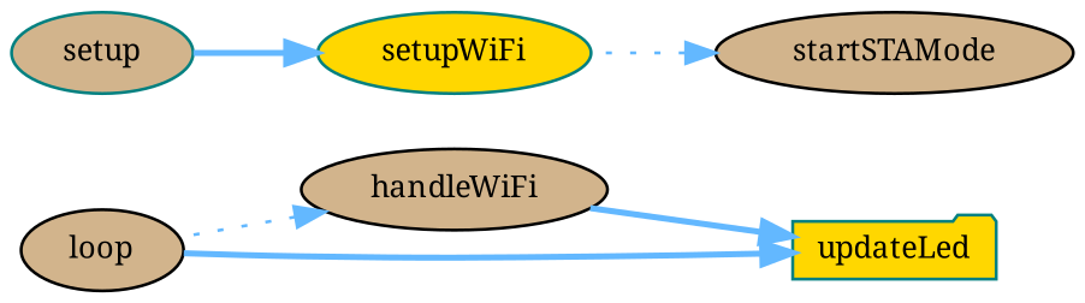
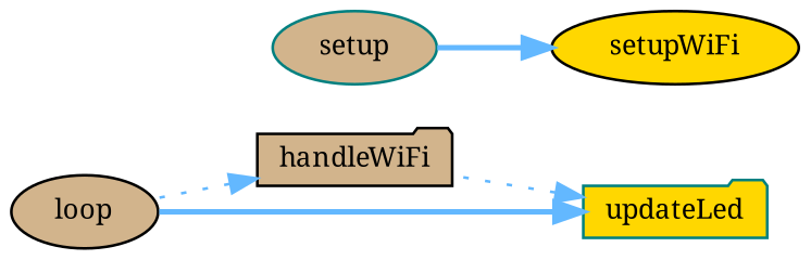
  digraph {
    fontname="Noto Serif"
    rankdir=RL
    node [color=teal fillcolor=tan fontname="Noto Serif" fontsize=10 shape=ellipse style=filled]
    edge [color=steelblue1 dir=back fontname="Noto Serif" fontsize=10 labelfontname=Helvetica labelfontsize=10 style=dotted]
    n1 [fillcolor=gold fontcolor=black height=0.2 label=updateLed shape=folder width=0.4]
-   n2 [color=black height=0.2 label=handleWiFi width=0.4]
+   n2 [color=black height=0.2 label=handleWiFi shape=folder width=0.4]
    n3 [color=black height=0.2 label=loop width=0.4]
-   n4 [color=black height=0.2 label=startSTAMode width=0.4]
-   n5 [fillcolor=gold height=0.2 label=setupWiFi width=0.4]
+   n5 [color=black fillcolor=gold height=0.2 label=setupWiFi width=0.4]
    n6 [height=0.2 label=setup width=0.4]
-   n1 -> n2 [style=bold]
+   n1 -> n2
    n1 -> n3 [style=bold]
    n2 -> n3
-   n4 -> n5
    n5 -> n6 [style=bold]
  }
